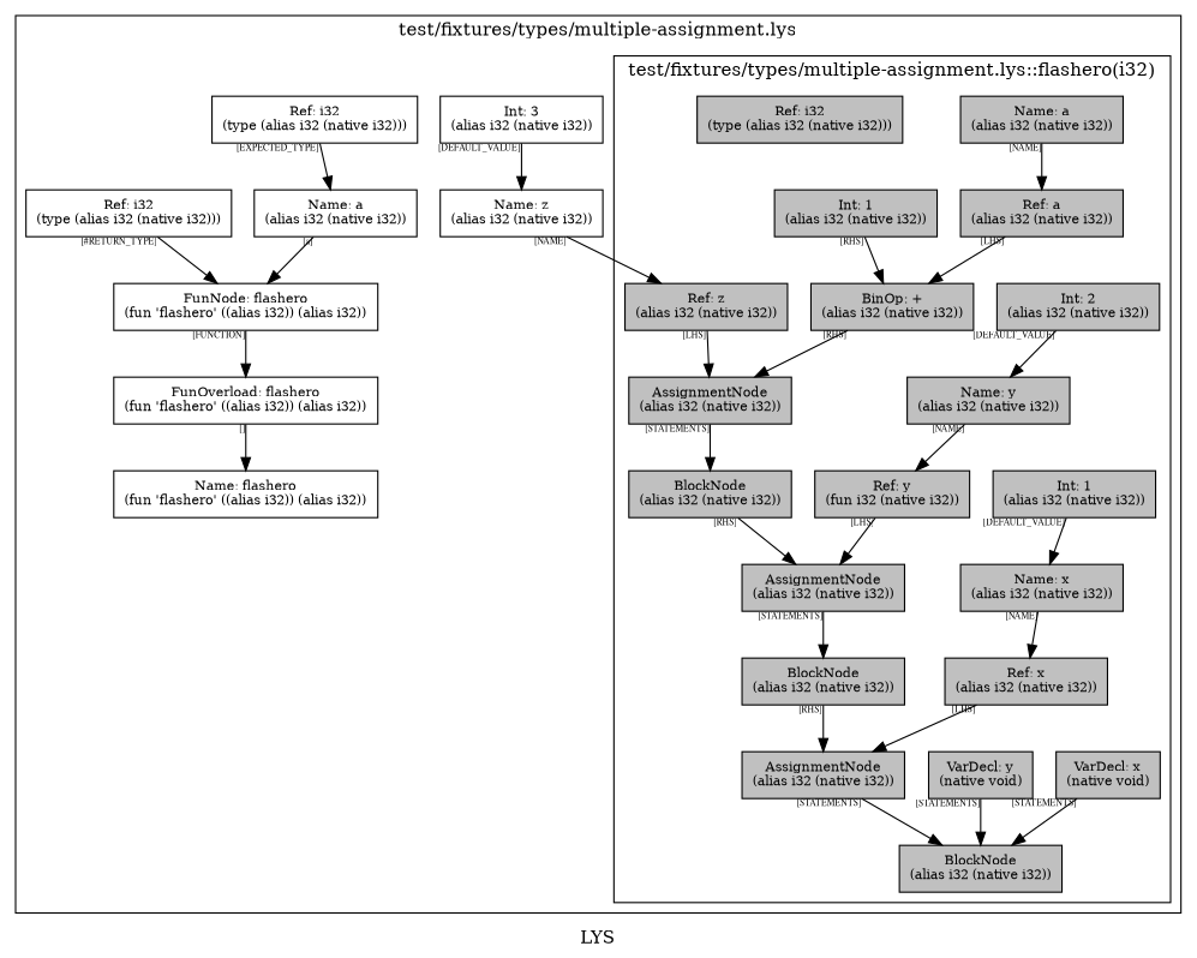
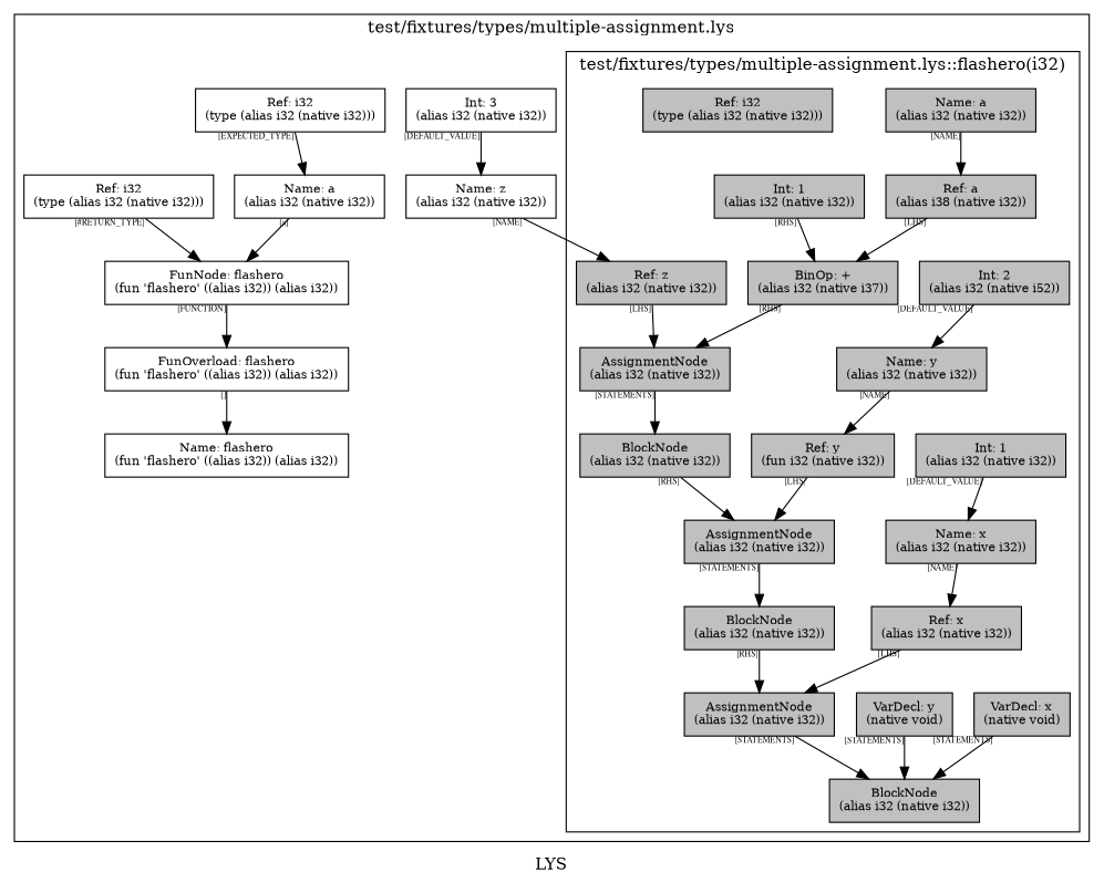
  digraph {
    label=LYS
    node [fillcolor=grey fontsize=10 shape=box style=filled]
    edge [color=black fontname=times fontsize=7 taillabel="[STATEMENTS]"]
    n1 [label="Name: a\n(alias i32 (native i32))"]
    n2 [label="BlockNode\n(alias i32 (native i32))"]
    n3 [label="VarDecl: x\n(native void)"]
    n4 [label="Name: x\n(alias i32 (native i32))"]
    n5 [label="Int: 1\n(alias i32 (native i32))"]
    n6 [label="VarDecl: y\n(native void)"]
    n7 [label="Name: y\n(alias i32 (native i32))"]
-   n8 [label="Int: 2\n(alias i32 (native i32))"]
+   n8 [label="Int: 2\n(alias i32 (native i52))"]
    n9 [label="AssignmentNode\n(alias i32 (native i32))"]
    n10 [label="Ref: x\n(alias i32 (native i32))"]
    n11 [label="BlockNode\n(alias i32 (native i32))"]
    n12 [label="AssignmentNode\n(alias i32 (native i32))"]
    n13 [label="Ref: y\n(fun i32 (native i32))"]
    n14 [label="BlockNode\n(alias i32 (native i32))"]
    n15 [label="AssignmentNode\n(alias i32 (native i32))"]
    n16 [label="Ref: z\n(alias i32 (native i32))"]
-   n17 [label="BinOp: +\n(alias i32 (native i32))"]
-   n18 [label="Ref: a\n(alias i32 (native i32))"]
+   n17 [label="BinOp: +\n(alias i32 (native i37))"]
+   n18 [label="Ref: a\n(alias i38 (native i32))"]
    n19 [label="Int: 1\n(alias i32 (native i32))"]
    n20 [label="Ref: i32\n(type (alias i32 (native i32)))"]
    n21 [label="Name: z\n(alias i32 (native i32))" style=""]
    n22 [label="Int: 3\n(alias i32 (native i32))" style=""]
    n23 [label="FunOverload: flashero\n(fun 'flashero' ((alias i32)) (alias i32))" style=""]
    n24 [label="FunNode: flashero\n(fun 'flashero' ((alias i32)) (alias i32))" style=""]
    n25 [label="Ref: i32\n(type (alias i32 (native i32)))" style=""]
    n26 [label="Name: a\n(alias i32 (native i32))" style=""]
    n27 [label="Ref: i32\n(type (alias i32 (native i32)))" style=""]
    n28 [label="Name: flashero\n(fun 'flashero' ((alias i32)) (alias i32))" style=""]
    subgraph cluster_1 {
      label="test/fixtures/types/multiple-assignment.lys"
      n21
      n22
      n23
      n24
      n25
      n26
      n27
      n28
      subgraph cluster_2 {
        label="test/fixtures/types/multiple-assignment.lys::flashero(i32)"
        rankdir=TB
        n1
        n2
        n3
        n4
        n5
        n6
        n7
        n8
        n9
        n10
        n11
        n12
        n13
        n14
        n15
        n16
        n17
        n18
        n19
        n20
      }
    }
    n1 -> n18 [taillabel="[NAME]"]
    n3 -> n2
    n4 -> n10 [taillabel="[NAME]"]
    n5 -> n4 [taillabel="[DEFAULT_VALUE]"]
    n6 -> n2
    n7 -> n13 [taillabel="[NAME]"]
    n8 -> n7 [taillabel="[DEFAULT_VALUE]"]
    n9 -> n2
    n10 -> n9 [taillabel="[LHS]"]
    n11 -> n9 [taillabel="[RHS]"]
    n12 -> n11
    n13 -> n12 [taillabel="[LHS]"]
    n14 -> n12 [taillabel="[RHS]"]
    n15 -> n14
    n16 -> n15 [taillabel="[LHS]"]
    n17 -> n15 [taillabel="[RHS]"]
    n18 -> n17 [taillabel="[LHS]"]
    n19 -> n17 [taillabel="[RHS]"]
    n21 -> n16 [taillabel="[NAME]"]
    n22 -> n21 [taillabel="[DEFAULT_VALUE]"]
    n23 -> n28 [taillabel="[]"]
    n24 -> n23 [taillabel="[FUNCTION]"]
    n25 -> n26 [taillabel="[EXPECTED_TYPE]"]
    n26 -> n24 [taillabel="[a]"]
    n27 -> n24 [taillabel="[#RETURN_TYPE]"]
  }
